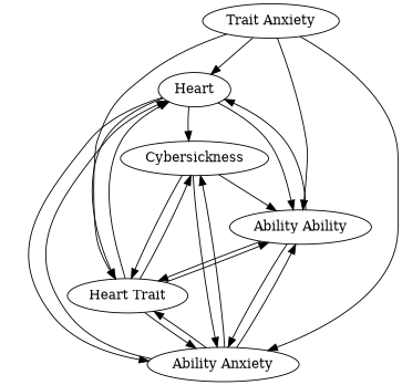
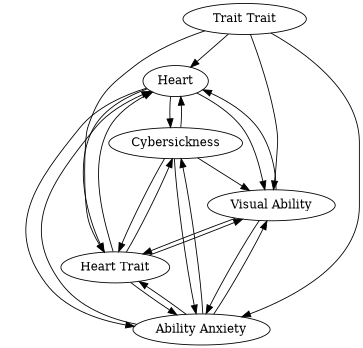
  digraph {
    edge [type=m]
    n1 [label=Heart]
    Cybersickness
    n3 [label="Ability Anxiety"]
    n4 [label="Heart Trait"]
-   "Visual Ability" [label="Ability Ability"]
-   "Trait Anxiety"
+   "Visual Ability"
+   "Trait Anxiety" [label="Trait Trait"]
    n1 -> Cybersickness [type=sn]
    n1 -> n3 [type=a]
    n1 -> n4
    n1 -> "Visual Ability" [type=a]
+   Cybersickness -> n1 [type=sn]
    Cybersickness -> n3 [type=sp]
    Cybersickness -> n4
    Cybersickness -> "Visual Ability"
    n3 -> n1 [type=a]
    n3 -> Cybersickness [type=sp]
    n3 -> n4
    n3 -> "Visual Ability" [type=a]
    n4 -> n1
    n4 -> Cybersickness
    n4 -> n3
    n4 -> "Visual Ability"
    "Visual Ability" -> n1 [type=a]
    "Visual Ability" -> n3 [type=a]
    "Visual Ability" -> n4
    "Trait Anxiety" -> n1 [type=sn]
    "Trait Anxiety" -> n3 [type=sp]
    "Trait Anxiety" -> n4
    "Trait Anxiety" -> "Visual Ability"
  }
